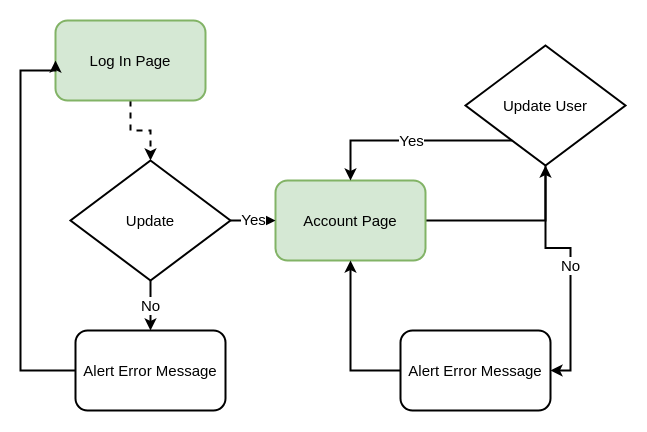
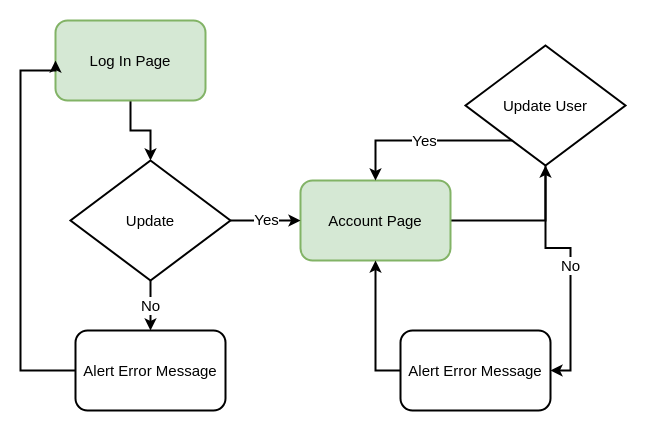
  <mxCell id="0" />
  <mxCell id="1" parent="0" />
- <mxCell id="2" value="" style="edgeStyle=orthogonalEdgeStyle;rounded=0;orthogonalLoop=1;jettySize=auto;html=1;fontSize=15;strokeWidth=2;entryX=0.5;entryY=0;entryDx=0;entryDy=0;dashed=1;" edge="1" parent="1" source="3" target="9"><mxGeometry relative="1" as="geometry"><mxPoint x="150" y="0" as="targetPoint" /></mxGeometry></mxCell>
+ <mxCell id="2" value="" style="edgeStyle=orthogonalEdgeStyle;rounded=0;orthogonalLoop=1;jettySize=auto;html=1;fontSize=15;strokeWidth=2;entryX=0.5;entryY=0;entryDx=0;entryDy=0;" edge="1" parent="1" source="3" target="9"><mxGeometry relative="1" as="geometry"><mxPoint x="150" y="0" as="targetPoint" /></mxGeometry></mxCell>
  <mxCell id="3" value="&lt;font style=&quot;font-size: 15px;&quot;&gt;Log In Page&lt;br&gt;&lt;/font&gt;" style="rounded=1;whiteSpace=wrap;html=1;strokeWidth=2;fillColor=#d5e8d4;strokeColor=#82b366;" vertex="1" parent="1"><mxGeometry x="55" y="20" width="150" height="80" as="geometry" /></mxCell>
  <mxCell id="4" value="" style="edgeStyle=orthogonalEdgeStyle;rounded=0;orthogonalLoop=1;jettySize=auto;html=1;fontSize=15;strokeWidth=2;" edge="1" parent="1" source="5" target="14"><mxGeometry relative="1" as="geometry" /></mxCell>
- <mxCell id="5" value="&lt;font style=&quot;font-size: 15px;&quot;&gt;Account Page&lt;br&gt;&lt;/font&gt;" style="rounded=1;whiteSpace=wrap;html=1;strokeWidth=2;fillColor=#d5e8d4;strokeColor=#82b366;" vertex="1" parent="1"><mxGeometry x="275" y="180" width="150" height="80" as="geometry" /></mxCell>
+ <mxCell id="5" value="&lt;font style=&quot;font-size: 15px;&quot;&gt;Account Page&lt;br&gt;&lt;/font&gt;" style="rounded=1;whiteSpace=wrap;html=1;strokeWidth=2;fillColor=#d5e8d4;strokeColor=#82b366;" vertex="1" parent="1"><mxGeometry x="300" y="180" width="150" height="80" as="geometry" /></mxCell>
  <mxCell id="6" value="" style="edgeStyle=orthogonalEdgeStyle;rounded=0;orthogonalLoop=1;jettySize=auto;html=1;fontSize=15;strokeWidth=2;" edge="1" parent="1" source="9" target="5"><mxGeometry relative="1" as="geometry" /></mxCell>
  <mxCell id="7" value="Yes" style="edgeLabel;html=1;align=center;verticalAlign=middle;resizable=0;points=[];fontSize=15;" vertex="1" connectable="0" parent="6"><mxGeometry x="-0.009" y="2" relative="1" as="geometry"><mxPoint as="offset" /></mxGeometry></mxCell>
  <mxCell id="8" value="No" style="edgeStyle=orthogonalEdgeStyle;rounded=0;orthogonalLoop=1;jettySize=auto;html=1;fontSize=15;strokeWidth=2;" edge="1" parent="1" source="9" target="11"><mxGeometry relative="1" as="geometry" /></mxCell>
  <mxCell id="9" value="Update" style="rhombus;whiteSpace=wrap;html=1;fontSize=15;strokeWidth=2;fillColor=none;" vertex="1" parent="1"><mxGeometry x="70" y="160" width="160" height="120" as="geometry" /></mxCell>
  <mxCell id="10" style="edgeStyle=orthogonalEdgeStyle;rounded=0;orthogonalLoop=1;jettySize=auto;html=1;fontSize=15;strokeWidth=2;entryX=0;entryY=0.5;entryDx=0;entryDy=0;" edge="1" parent="1" source="11" target="3"><mxGeometry relative="1" as="geometry"><mxPoint x="20" y="-90" as="targetPoint" /><Array as="points"><mxPoint x="20" y="370" /><mxPoint x="20" y="70" /></Array></mxGeometry></mxCell>
  <mxCell id="11" value="&lt;font style=&quot;font-size: 15px;&quot;&gt;Alert Error Message&lt;br&gt;&lt;/font&gt;" style="rounded=1;whiteSpace=wrap;html=1;strokeWidth=2;" vertex="1" parent="1"><mxGeometry x="75" y="330" width="150" height="80" as="geometry" /></mxCell>
  <mxCell id="12" value="Yes" style="edgeStyle=orthogonalEdgeStyle;rounded=0;orthogonalLoop=1;jettySize=auto;html=1;entryX=0.5;entryY=0;entryDx=0;entryDy=0;fontSize=15;strokeWidth=2;" edge="1" parent="1" source="14" target="5"><mxGeometry relative="1" as="geometry"><Array as="points"><mxPoint x="580" y="140" /><mxPoint x="375" y="140" /></Array></mxGeometry></mxCell>
  <mxCell id="13" value="No" style="edgeStyle=orthogonalEdgeStyle;rounded=0;orthogonalLoop=1;jettySize=auto;html=1;entryX=1;entryY=0.5;entryDx=0;entryDy=0;fontSize=15;strokeWidth=2;" edge="1" parent="1" source="14" target="16"><mxGeometry relative="1" as="geometry" /></mxCell>
  <mxCell id="14" value="Update User" style="rhombus;whiteSpace=wrap;html=1;fontSize=15;strokeWidth=2;fillColor=none;" vertex="1" parent="1"><mxGeometry x="465" y="45" width="160" height="120" as="geometry" /></mxCell>
  <mxCell id="15" style="edgeStyle=orthogonalEdgeStyle;rounded=0;orthogonalLoop=1;jettySize=auto;html=1;entryX=0.5;entryY=1;entryDx=0;entryDy=0;fontSize=15;strokeWidth=2;exitX=0;exitY=0.5;exitDx=0;exitDy=0;" edge="1" parent="1" source="16" target="5"><mxGeometry relative="1" as="geometry" /></mxCell>
  <mxCell id="16" value="&lt;font style=&quot;font-size: 15px;&quot;&gt;Alert Error Message&lt;br&gt;&lt;/font&gt;" style="rounded=1;whiteSpace=wrap;html=1;strokeWidth=2;" vertex="1" parent="1"><mxGeometry x="400" y="330" width="150" height="80" as="geometry" /></mxCell>
